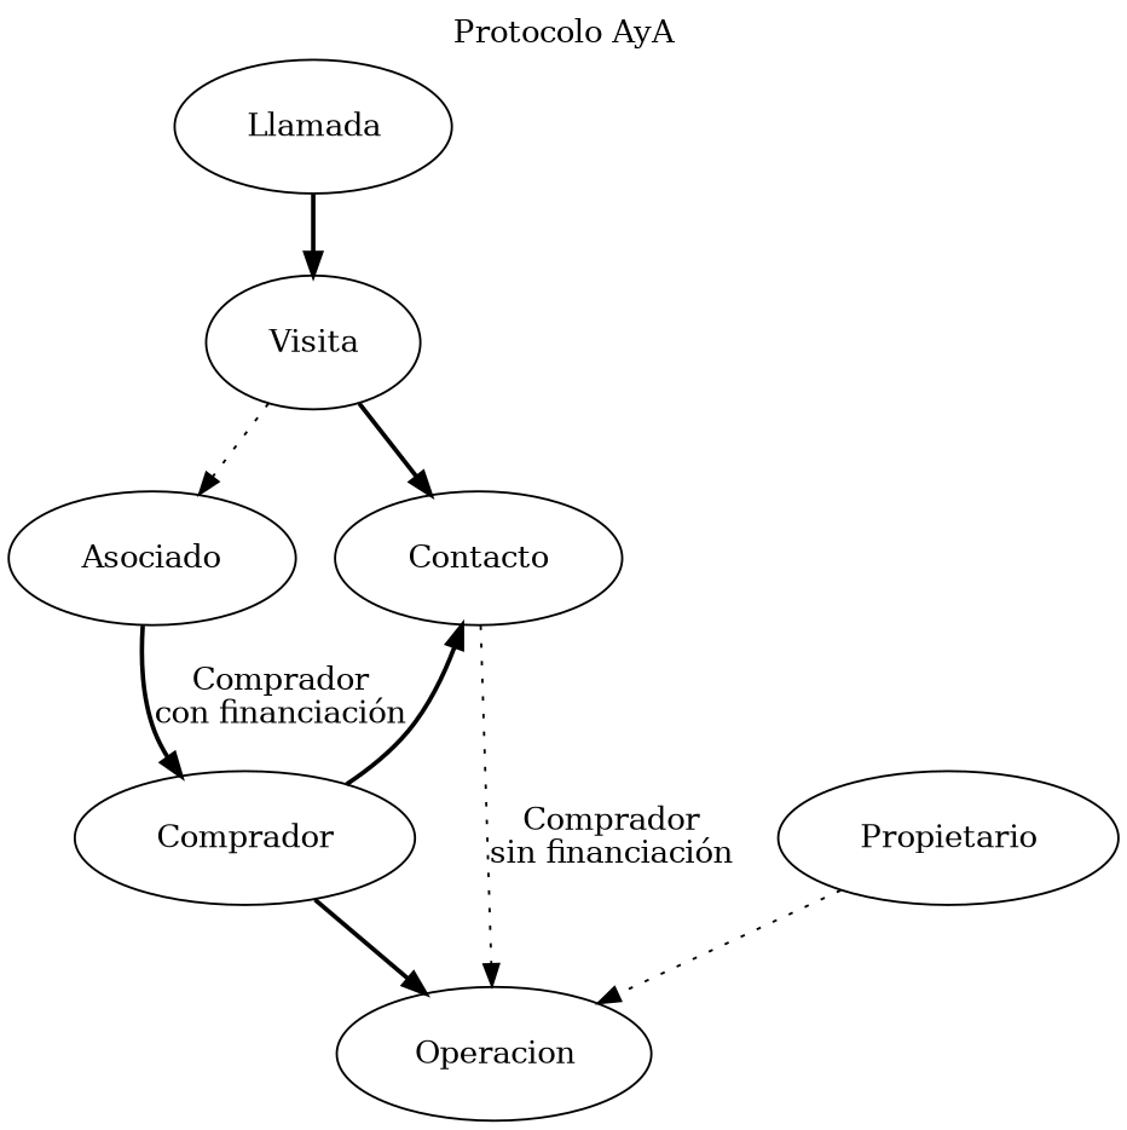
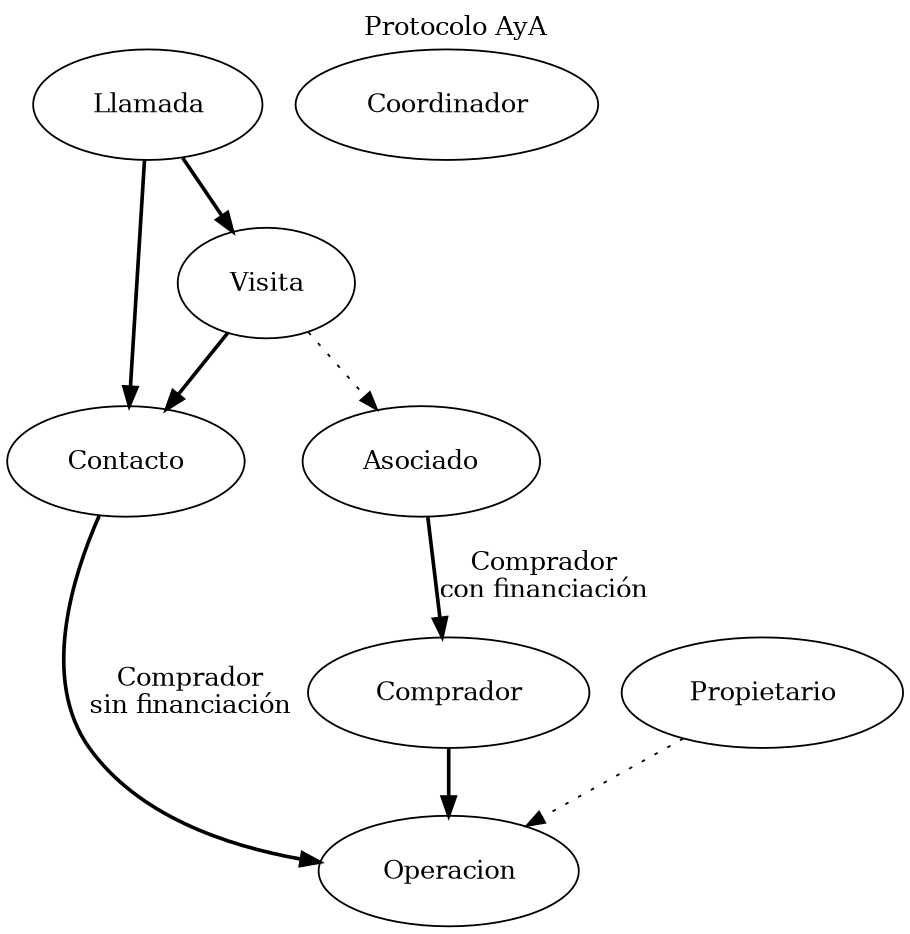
  strict graph {
    label="Protocolo AyA"
    labelloc=t
    edge [dir=forward style=bold]
    n1 [label=<<table border='0'><tr><td></td><td port="titulo_arriba"></td><td></td></tr><tr><td colspan='3'>Asociado</td></tr><tr><td></td><td port="titulo_abajo"></td><td></td></tr></table>>]
    n2 [label=<<table border='0'><tr><td></td><td port="titulo_arriba"></td><td></td></tr><tr><td colspan='3'>Contacto</td></tr><tr><td></td><td port="titulo_abajo"></td><td></td></tr></table>>]
    n3 [label=<<table border='0'><tr><td></td><td port="titulo_arriba"></td><td></td></tr><tr><td colspan='3'>Comprador</td></tr><tr><td></td><td port="titulo_abajo"></td><td></td></tr></table>>]
    n4 [label=<<table border='0'><tr><td></td><td port="titulo_arriba"></td><td></td></tr><tr><td colspan='3'>Operacion</td></tr><tr><td></td><td port="titulo_abajo"></td><td></td></tr></table>>]
    n5 [label=<<table border='0'><tr><td></td><td port="titulo_arriba"></td><td></td></tr><tr><td colspan='3'>Llamada</td></tr><tr><td></td><td port="titulo_abajo"></td><td></td></tr></table>>]
    n6 [label=<<table border='0'><tr><td></td><td port="titulo_arriba"></td><td></td></tr><tr><td colspan='3'>Visita</td></tr><tr><td></td><td port="titulo_abajo"></td><td></td></tr></table>>]
    n7 [label=<<table border='0'><tr><td></td><td port="titulo_arriba"></td><td></td></tr><tr><td colspan='3'>Propietario</td></tr><tr><td></td><td port="titulo_abajo"></td><td></td></tr></table>>]
+   n8 [label=<<table border='0'><tr><td></td><td port="titulo_arriba"></td><td></td></tr><tr><td colspan='3'>Coordinador</td></tr><tr><td></td><td port="titulo_abajo"></td><td></td></tr></table>>]
    subgraph sub_1 {
      rank=same
      n1
      n2
    }
    n1 -- n3 [label="Comprador\ncon financiación"]
-   n2 -- n4 [label="Comprador\nsin financiación" labelangle=-50.5 style=dotted]
+   n2 -- n4 [label="Comprador\nsin financiación" labelangle=-50.5]
    n3 -- n4
-   n3 -- n2
+   n5 -- n2
    n5 -- n6
    n6 -- n1 [style=dotted]
    n6 -- n2
    n7 -- n4 [style=dotted]
  }
